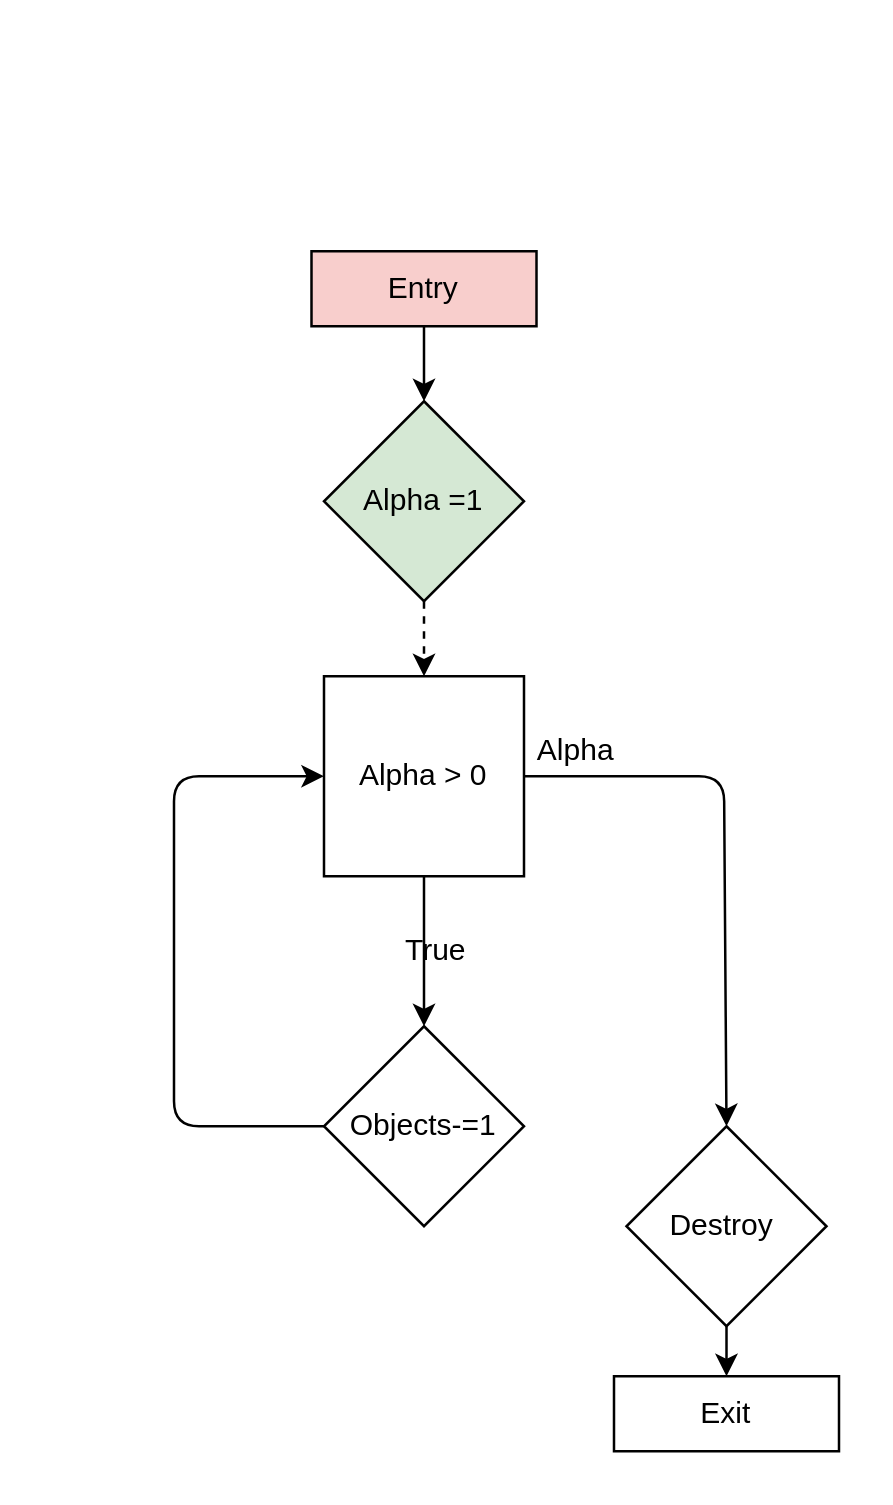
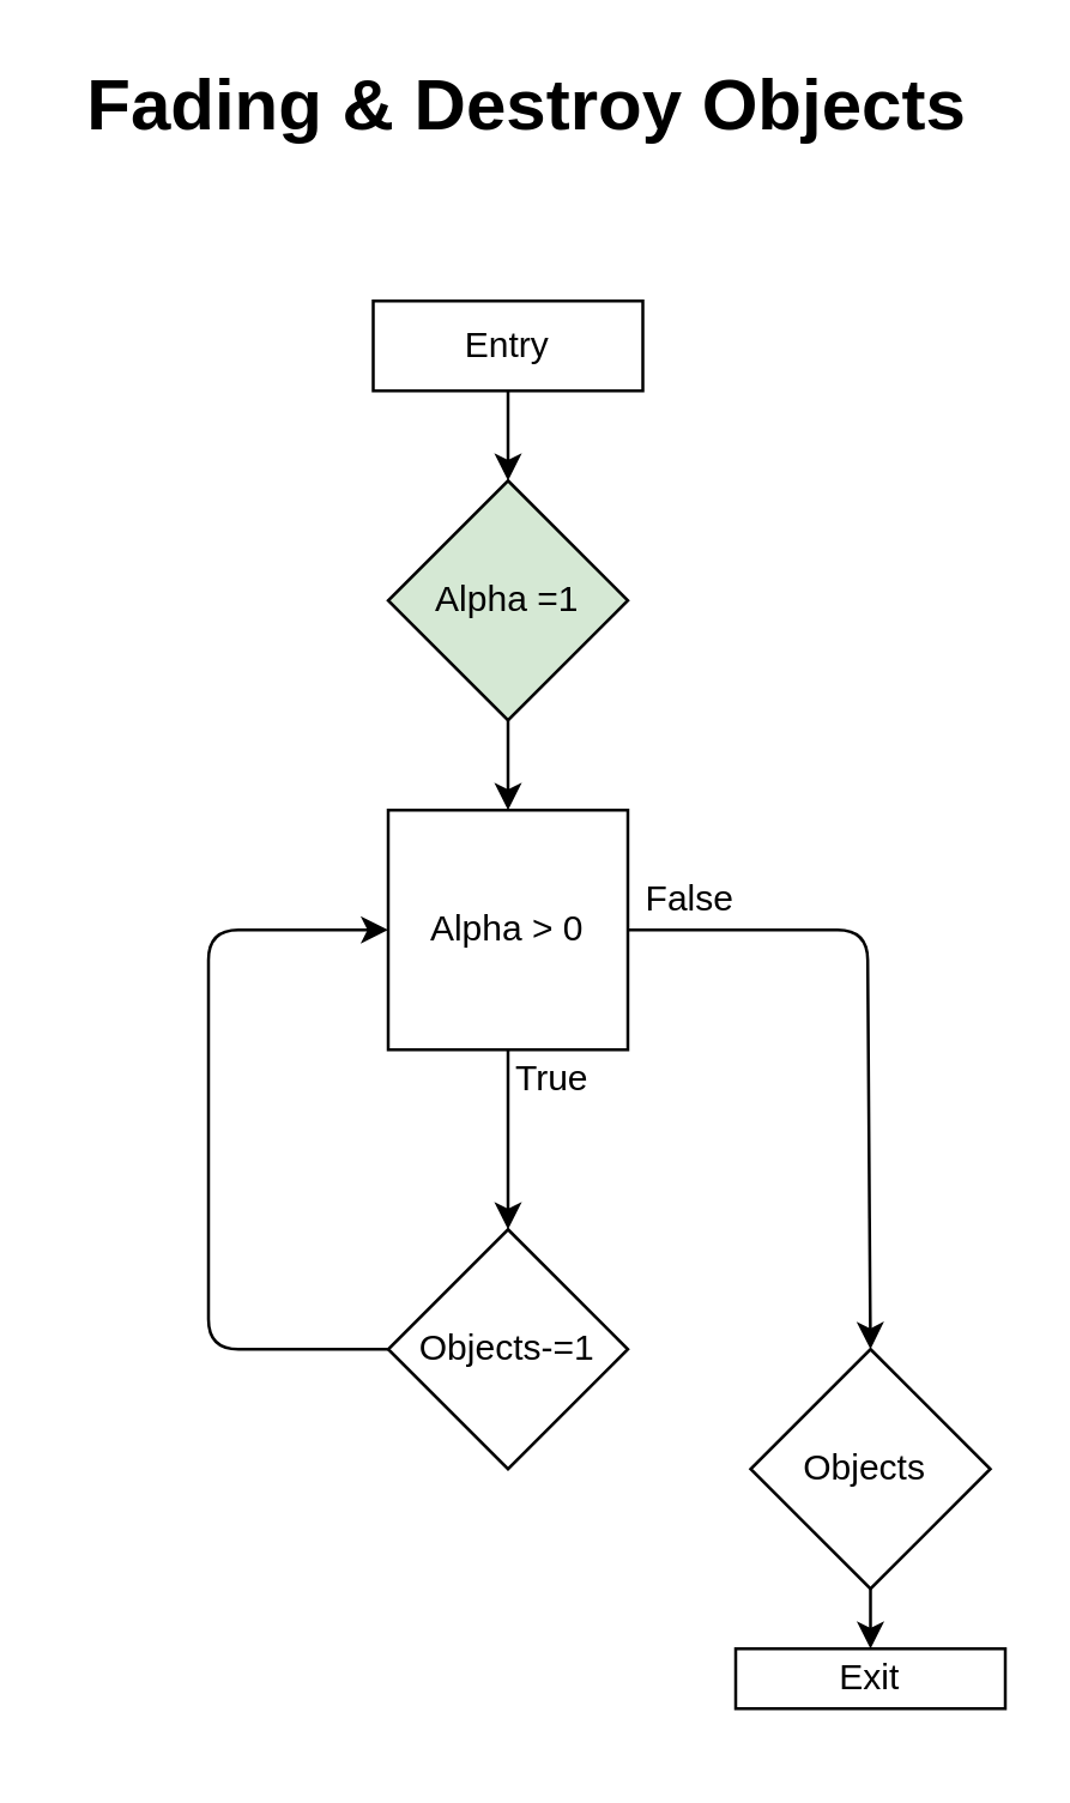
  <mxCell id="0" />
  <mxCell id="1" parent="0" />
+ <mxCell id="2" value="Fading &amp;amp; Destroy Objects" style="text;strokeColor=none;fillColor=none;html=1;fontSize=24;fontStyle=1;verticalAlign=middle;align=center;" parent="1" vertex="1"><mxGeometry x="20" y="20" width="310" height="30" as="geometry" /></mxCell>
  <mxCell id="3" value="Alpha =1" style="rhombus;whiteSpace=wrap;html=1;fillColor=#d5e8d4;" parent="1" vertex="1"><mxGeometry x="129" y="160" width="80" height="80" as="geometry" /></mxCell>
- <mxCell id="4" value="" style="endArrow=classic;html=1;exitX=0.5;exitY=1;exitDx=0;exitDy=0;entryX=0.5;entryY=0;entryDx=0;entryDy=0;dashed=1;" parent="1" source="3" target="5" edge="1"><mxGeometry width="50" height="50" relative="1" as="geometry"><mxPoint x="159" y="410" as="sourcePoint" /><mxPoint x="169" y="337" as="targetPoint" /></mxGeometry></mxCell>
+ <mxCell id="4" value="" style="endArrow=classic;html=1;exitX=0.5;exitY=1;exitDx=0;exitDy=0;entryX=0.5;entryY=0;entryDx=0;entryDy=0;" parent="1" source="3" target="5" edge="1"><mxGeometry width="50" height="50" relative="1" as="geometry"><mxPoint x="159" y="410" as="sourcePoint" /><mxPoint x="169" y="337" as="targetPoint" /></mxGeometry></mxCell>
  <mxCell id="5" value="Alpha &amp;gt; 0" style="whiteSpace=wrap;html=1;rounded=0;" parent="1" vertex="1"><mxGeometry x="129" y="270" width="80" height="80" as="geometry" /></mxCell>
  <mxCell id="6" value="" style="endArrow=classic;html=1;exitX=0.5;exitY=1;exitDx=0;exitDy=0;entryX=0.5;entryY=0;entryDx=0;entryDy=0;" parent="1" source="5" target="7" edge="1"><mxGeometry width="50" height="50" relative="1" as="geometry"><mxPoint x="159" y="410" as="sourcePoint" /><mxPoint x="169" y="410" as="targetPoint" /></mxGeometry></mxCell>
  <mxCell id="7" value="Objects-=1" style="rhombus;whiteSpace=wrap;html=1;" parent="1" vertex="1"><mxGeometry x="129" y="410" width="80" height="80" as="geometry" /></mxCell>
  <mxCell id="8" value="" style="endArrow=classic;html=1;entryX=0;entryY=0.5;entryDx=0;entryDy=0;exitX=0;exitY=0.5;exitDx=0;exitDy=0;" parent="1" source="7" target="5" edge="1"><mxGeometry width="50" height="50" relative="1" as="geometry"><mxPoint x="159" y="410" as="sourcePoint" /><mxPoint x="209" y="360" as="targetPoint" /><Array as="points"><mxPoint x="69" y="450" /><mxPoint x="69" y="310" /></Array></mxGeometry></mxCell>
  <mxCell id="9" value="" style="endArrow=classic;html=1;exitX=1;exitY=0.5;exitDx=0;exitDy=0;entryX=0.5;entryY=0;entryDx=0;entryDy=0;" parent="1" source="5" target="12" edge="1"><mxGeometry width="50" height="50" relative="1" as="geometry"><mxPoint x="159" y="410" as="sourcePoint" /><mxPoint x="289" y="470" as="targetPoint" /><Array as="points"><mxPoint x="289" y="310" /></Array></mxGeometry></mxCell>
- <mxCell id="10" value="True" style="text;html=1;strokeColor=none;fillColor=none;align=center;verticalAlign=middle;whiteSpace=wrap;rounded=0;" parent="1" vertex="1"><mxGeometry x="154" y="370" width="40" height="20" as="geometry" /></mxCell>
- <mxCell id="11" value="Alpha" style="text;html=1;strokeColor=none;fillColor=none;align=center;verticalAlign=middle;whiteSpace=wrap;rounded=0;" parent="1" vertex="1"><mxGeometry x="210" y="290" width="40" height="20" as="geometry" /></mxCell>
- <mxCell id="12" value="Destroy&amp;nbsp;" style="rhombus;whiteSpace=wrap;html=1;" parent="1" vertex="1"><mxGeometry x="250" y="450" width="80" height="80" as="geometry" /></mxCell>
- <mxCell id="13" value="Entry" style="rounded=0;whiteSpace=wrap;html=1;fillColor=#f8cecc;" parent="1" vertex="1"><mxGeometry x="124" y="100" width="90" height="30" as="geometry" /></mxCell>
+ <mxCell id="10" value="True" style="text;html=1;strokeColor=none;fillColor=none;align=center;verticalAlign=middle;whiteSpace=wrap;rounded=0;" parent="1" vertex="1"><mxGeometry x="164" y="350" width="40" height="20" as="geometry" /></mxCell>
+ <mxCell id="11" value="False" style="text;html=1;strokeColor=none;fillColor=none;align=center;verticalAlign=middle;whiteSpace=wrap;rounded=0;" parent="1" vertex="1"><mxGeometry x="210" y="290" width="40" height="20" as="geometry" /></mxCell>
+ <mxCell id="12" value="Objects&amp;nbsp;" style="rhombus;whiteSpace=wrap;html=1;" parent="1" vertex="1"><mxGeometry x="250" y="450" width="80" height="80" as="geometry" /></mxCell>
+ <mxCell id="13" value="Entry" style="rounded=0;whiteSpace=wrap;html=1;" parent="1" vertex="1"><mxGeometry x="124" y="100" width="90" height="30" as="geometry" /></mxCell>
  <mxCell id="14" value="" style="endArrow=classic;html=1;exitX=0.5;exitY=1;exitDx=0;exitDy=0;entryX=0.5;entryY=0;entryDx=0;entryDy=0;" parent="1" source="13" target="3" edge="1"><mxGeometry width="50" height="50" relative="1" as="geometry"><mxPoint x="165" y="290" as="sourcePoint" /><mxPoint x="215" y="240" as="targetPoint" /></mxGeometry></mxCell>
- <mxCell id="15" value="Exit" style="rounded=0;whiteSpace=wrap;html=1;" parent="1" vertex="1"><mxGeometry x="245" y="550" width="90" height="30" as="geometry" /></mxCell>
+ <mxCell id="15" value="Exit" style="rounded=0;whiteSpace=wrap;html=1;" parent="1" vertex="1"><mxGeometry x="245" y="550" width="90" height="20" as="geometry" /></mxCell>
  <mxCell id="16" value="" style="endArrow=classic;html=1;exitX=0.5;exitY=1;exitDx=0;exitDy=0;" parent="1" source="12" target="15" edge="1"><mxGeometry width="50" height="50" relative="1" as="geometry"><mxPoint x="165" y="370" as="sourcePoint" /><mxPoint x="215" y="320" as="targetPoint" /></mxGeometry></mxCell>
